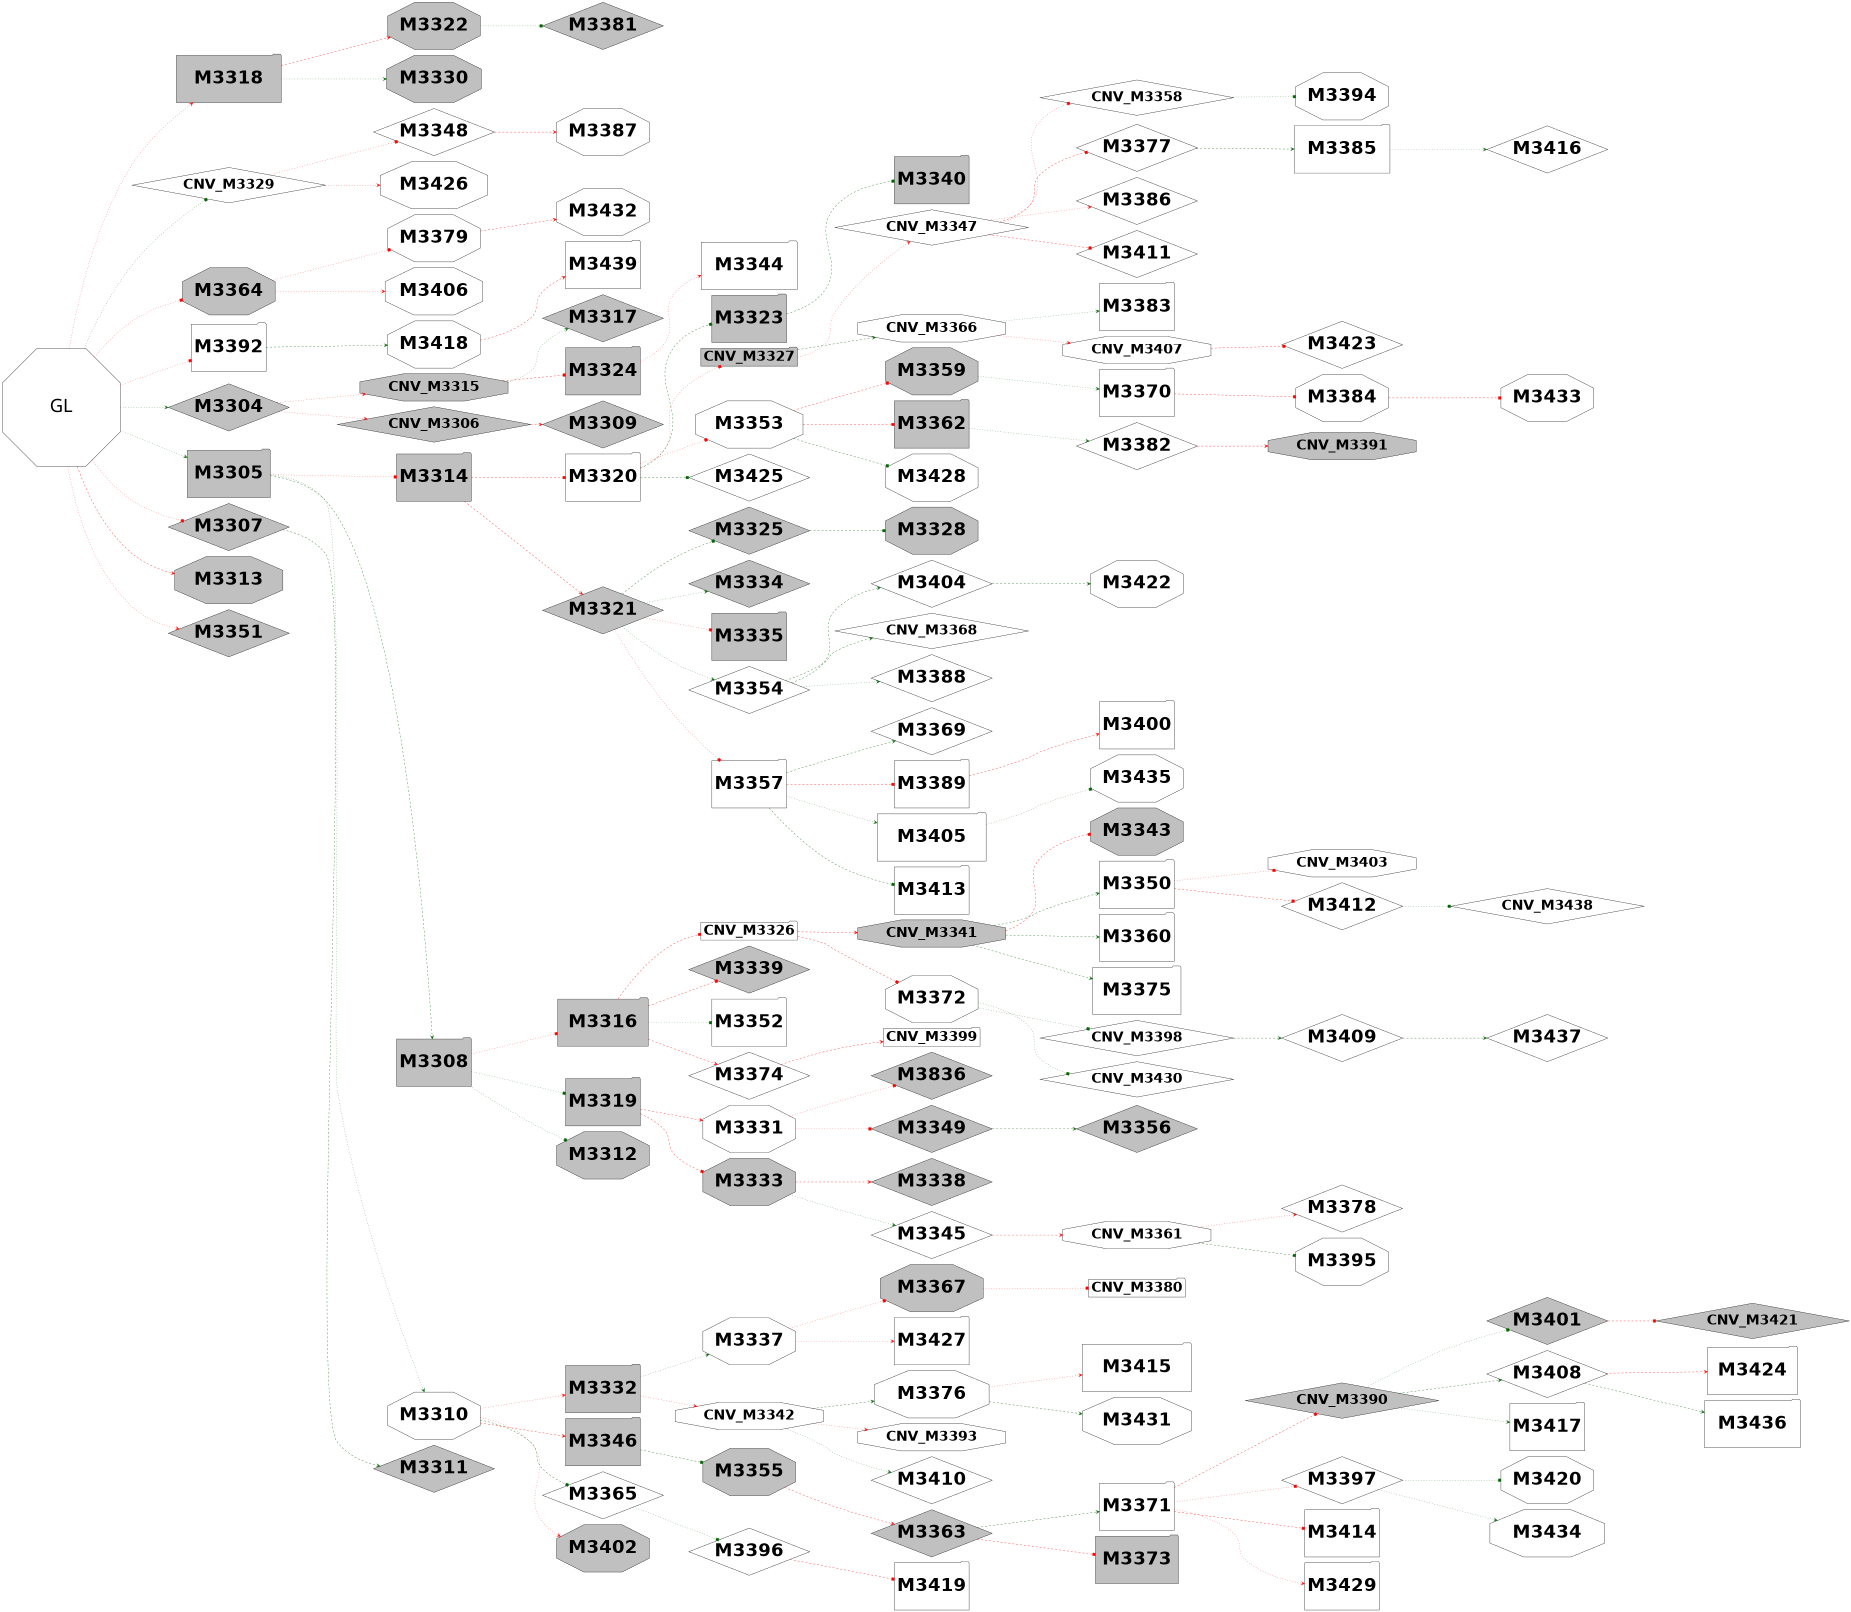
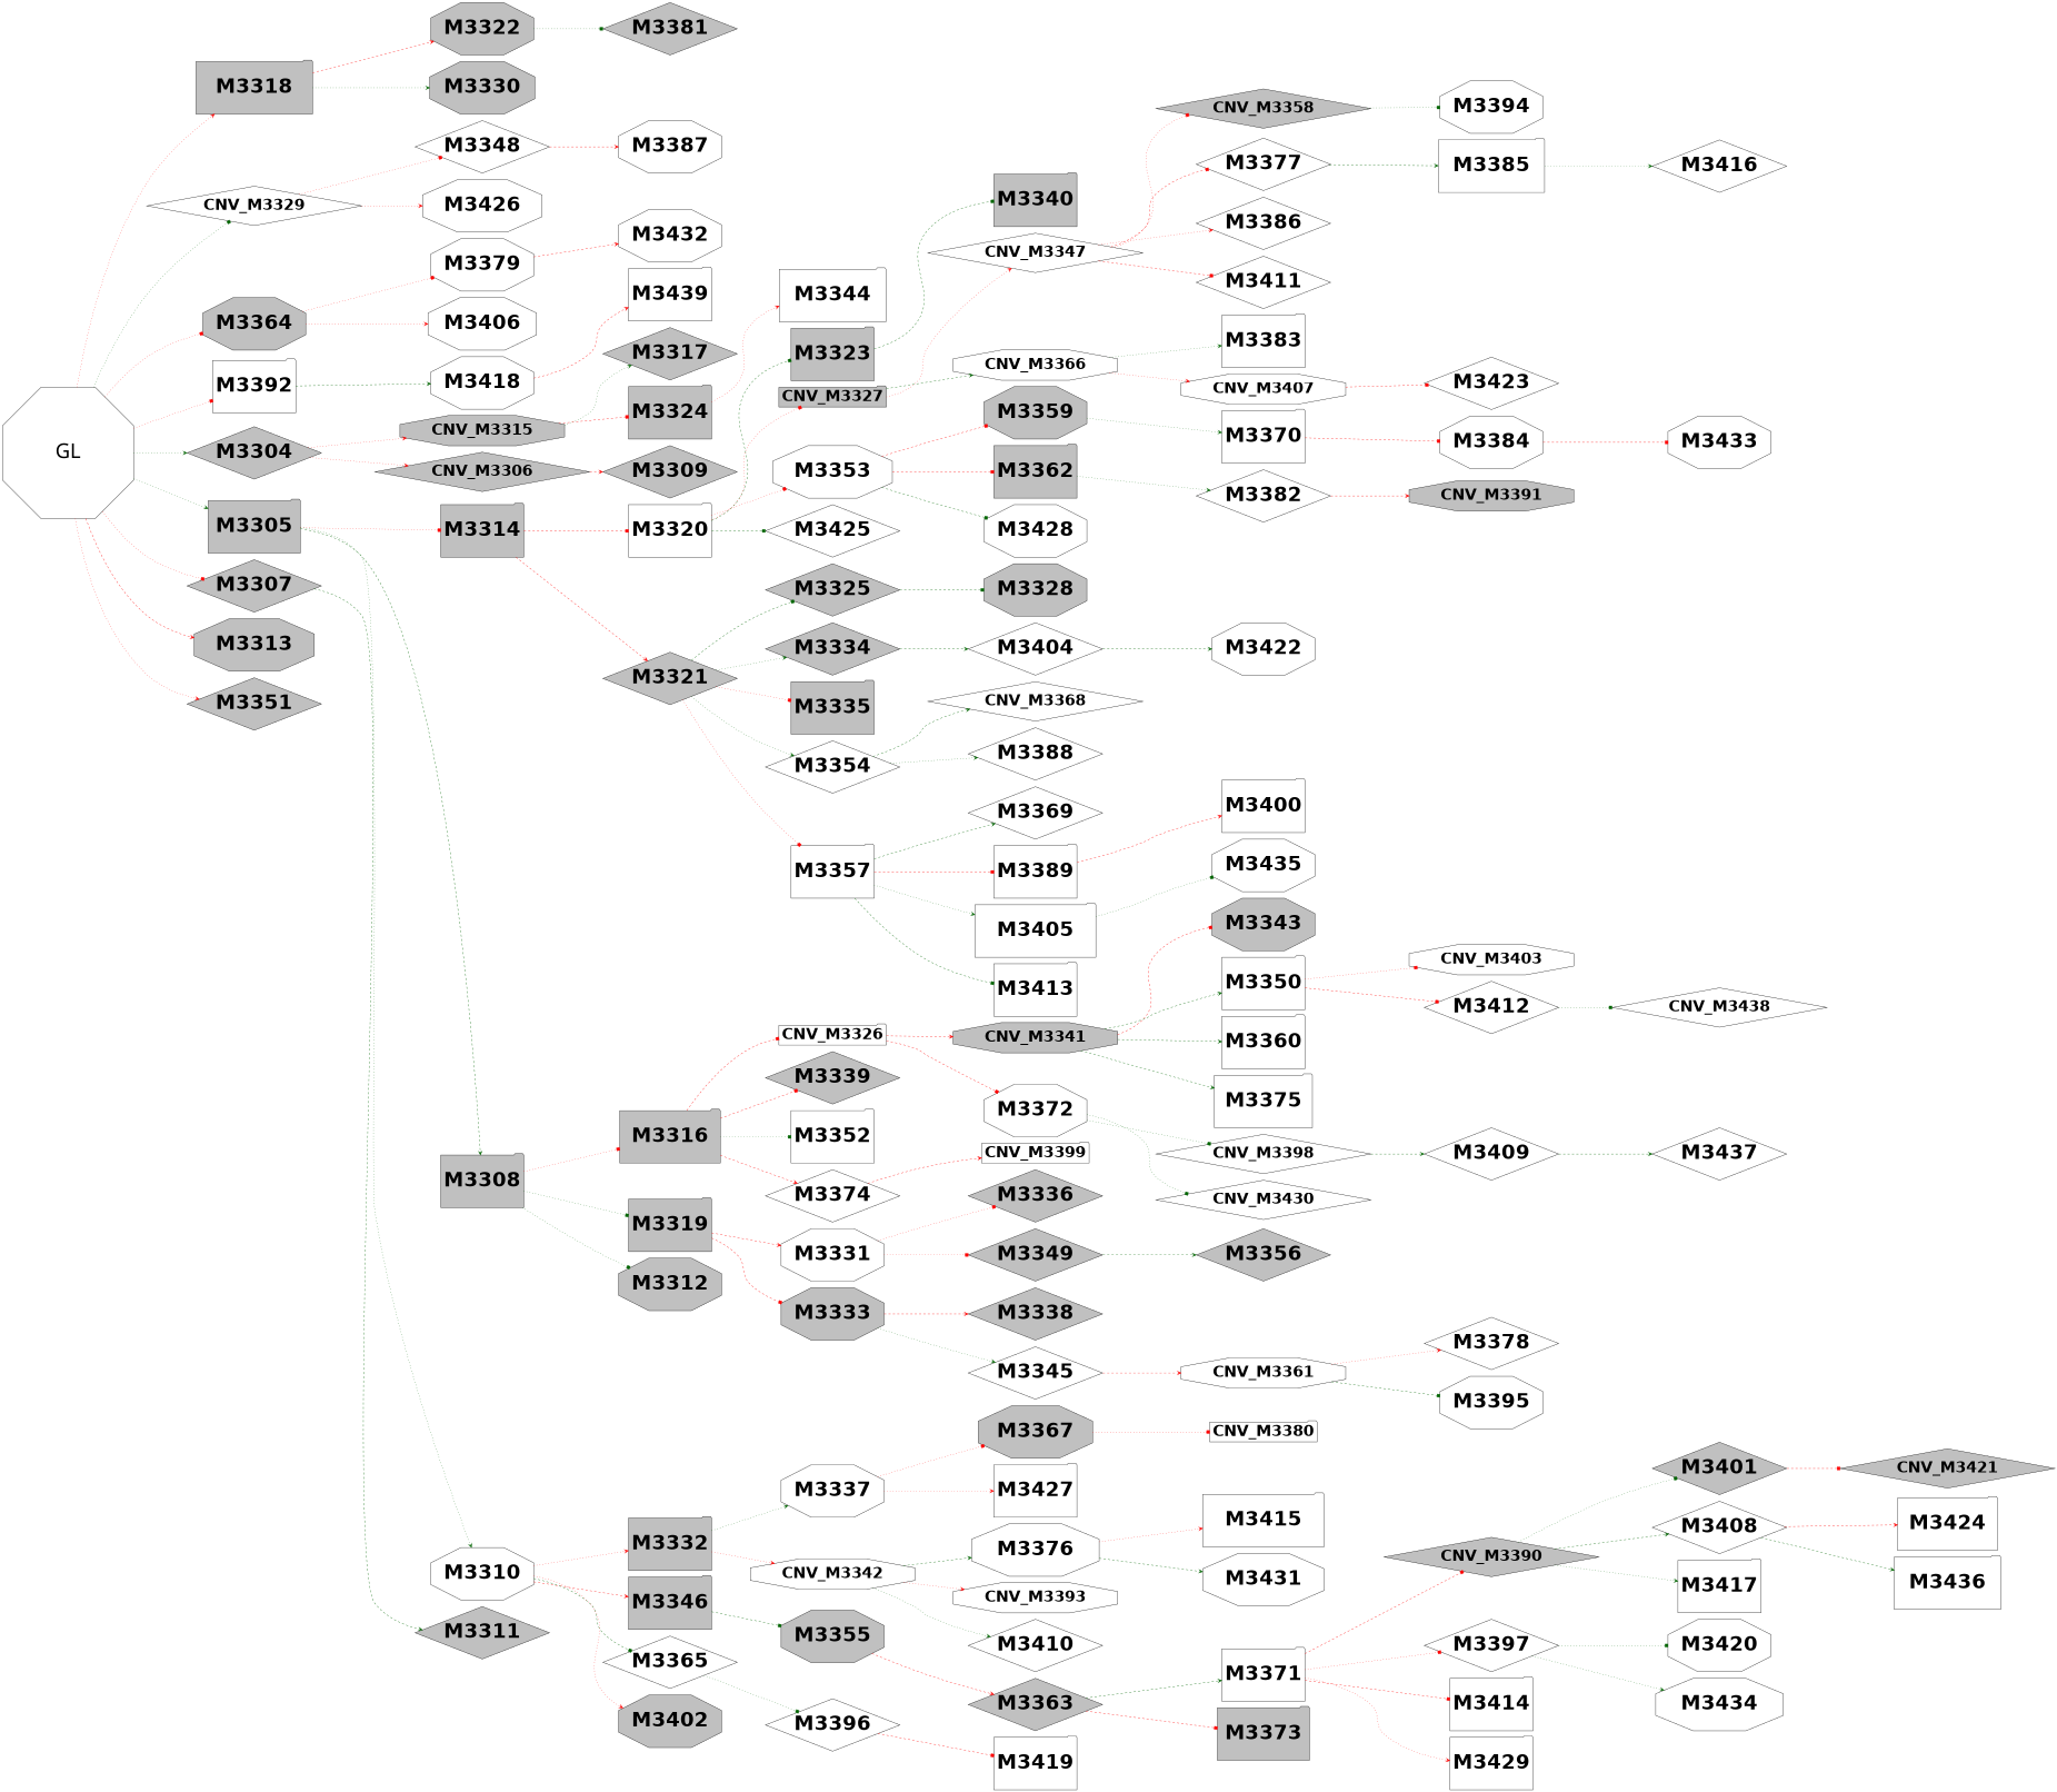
  digraph {
    rankdir=LR
    node [fillcolor=white fontname="helvetica-bold" fontsize=56 shape=diamond style=filled]
    edge [arrowhead=vee color=red style=dashed]
    n1 [fillcolor=grey height=2 label=M3314 shape=folder width=0.49]
    n2 [height=2 label=M3320 shape=folder width=0.84]
    n3 [fillcolor=grey height=2 label=M3321 width=0.63]
    n4 [fillcolor=grey height=2 label=M3323 shape=folder width=0.22]
    n5 [fillcolor=grey fontsize=42 label=CNV_M3327 shape=folder]
    n6 [height=2 label=M3353 shape=octagon width=4.55]
    n7 [height=2 label=M3425 width=4.14]
    n8 [fillcolor=grey height=2 label=M3325 width=4.66]
    n9 [fillcolor=grey height=2 label=M3334 width=0.22]
    n10 [fillcolor=grey height=2 label=M3335 shape=folder width=0.04]
    n11 [height=2 label=M3354 width=4.39]
    n12 [height=2 label=M3357 shape=folder width=0.5]
    n13 [fillcolor=grey height=2 label=M3340 shape=folder width=1.97]
    n14 [fontsize=42 label=CNV_M3347]
    n15 [fontsize=42 label=CNV_M3366 shape=octagon]
    n16 [fillcolor=grey height=2 label=M3359 shape=octagon width=3.82]
    n17 [fillcolor=grey height=2 label=M3362 shape=folder width=0.77]
    n18 [height=2 label=M3428 shape=octagon width=3.31]
    n19 [fillcolor=grey height=2 label=M3328 shape=octagon width=2.72]
    n20 [fontsize=42 label=CNV_M3368]
    n21 [height=2 label=M3388 width=0.06]
    n22 [height=2 label=M3404 width=4.96]
    n23 [height=2 label=M3369 width=4.04]
    n24 [height=2 label=M3389 shape=folder width=1.78]
    n25 [height=2 label=M3405 shape=folder width=4.61]
    n26 [height=2 label=M3413 shape=folder width=2.69]
    n27 [fillcolor=grey fontsize=42 label=CNV_M3315 shape=octagon]
    n28 [fillcolor=grey height=2 label=M3317 width=3.43]
    n29 [fillcolor=grey height=2 label=M3324 shape=folder width=1.83]
    n30 [height=2 label=M3344 shape=folder width=4.07]
    n31 [fillcolor=grey height=2 label=M3316 shape=folder width=3.83]
    n32 [fontsize=42 label=CNV_M3326 shape=folder]
    n33 [fillcolor=grey height=2 label=M3339 width=1.02]
    n34 [height=2 label=M3352 shape=folder width=0.69]
    n35 [height=2 label=M3374 width=3.37]
    n36 [fillcolor=grey fontsize=42 label=CNV_M3341 shape=octagon]
    n37 [height=2 label=M3372 shape=octagon width=3.67]
    n38 [fontsize=42 label=CNV_M3399 shape=folder]
    n39 [fillcolor=grey height=2 label=M3343 shape=octagon width=1]
    n40 [height=2 label=M3350 shape=folder width=1.24]
    n41 [height=2 label=M3360 shape=folder width=2.76]
    n42 [height=2 label=M3375 shape=folder width=3.74]
    n43 [fontsize=42 label=CNV_M3398]
    n44 [fontsize=42 label=CNV_M3430]
    n45 [fillcolor=grey height=2 label=M3318 shape=folder width=4.44]
    n46 [fillcolor=grey height=2 label=M3322 shape=octagon width=3.09]
    n47 [fillcolor=grey height=2 label=M3330 shape=octagon width=4.01]
    n48 [fillcolor=grey height=2 label=M3381 width=4.49]
    n49 [fillcolor=grey height=2 label=M3319 shape=folder width=1.21]
    n50 [height=2 label=M3331 shape=octagon width=0.86]
    n51 [fillcolor=grey height=2 label=M3333 shape=octagon width=2.96]
-   n52 [fillcolor=grey height=2 label=M3836 width=0.04]
+   n52 [fillcolor=grey height=2 label=M3336 width=0.04]
    n53 [fillcolor=grey height=2 label=M3349 width=1.65]
    n54 [fillcolor=grey height=2 label=M3338 width=3.5]
    n55 [height=2 label=M3345 width=4.48]
    n56 [fillcolor=grey height=2 label=M3356 width=2.84]
    n57 [fontsize=42 label=CNV_M3361 shape=octagon]
-   n58 [fontsize=42 label=CNV_M3358]
+   n58 [fillcolor=grey fontsize=42 label=CNV_M3358]
    n59 [height=2 label=M3377 width=4.94]
    n60 [height=2 label=M3386 width=1.44]
    n61 [height=2 label=M3411 width=3.86]
    n62 [height=2 label=M3383 shape=folder width=0.88]
    n63 [fontsize=42 label=CNV_M3407 shape=octagon]
    n64 [height=2 label=M3370 shape=folder width=2.04]
    n65 [height=2 label=M3382 width=0.62]
    n66 [height=2 label=M3422 shape=octagon width=2.61]
    n67 [height=2 label=M3400 shape=folder width=2.41]
    n68 [height=2 label=M3435 shape=octagon width=2.12]
    n69 [fontsize=42 label=CNV_M3403 shape=octagon]
    n70 [height=2 label=M3412 width=2.9]
    n71 [height=2 label=M3409 width=2.76]
    n72 [height=2 label=M3394 shape=octagon width=1.46]
    n73 [height=2 label=M3385 shape=folder width=4.06]
    n74 [height=2 label=M3423 width=2.29]
    n75 [fontsize=42 label=CNV_M3329]
    n76 [height=2 label=M3348 width=3.93]
    n77 [height=2 label=M3426 shape=octagon width=4.56]
    n78 [height=2 label=M3387 shape=octagon width=2.48]
    n79 [fillcolor=grey height=2 label=M3332 shape=folder width=2.05]
    n80 [height=2 label=M3337 shape=octagon width=1]
    n81 [fontsize=42 label=CNV_M3342 shape=octagon]
    n82 [fillcolor=grey height=2 label=M3367 shape=octagon width=4.36]
    n83 [height=2 label=M3427 shape=folder width=1.5]
    n84 [height=2 label=M3376 shape=octagon width=4.86]
    n85 [fontsize=42 label=CNV_M3393 shape=octagon]
    n86 [height=2 label=M3410 width=2]
    n87 [fontsize=42 label=CNV_M3380 shape=folder]
    n88 [height=2 label=M3415 shape=folder width=4.62]
    n89 [height=2 label=M3431 shape=octagon width=4.63]
    n90 [height=2 label=M3378 width=2.92]
    n91 [height=2 label=M3395 shape=octagon width=2.43]
    n92 [fontsize=42 label=CNV_M3438]
    n93 [fillcolor=grey height=2 label=M3346 shape=folder width=3.13]
    n94 [fillcolor=grey height=2 label=M3355 shape=octagon width=2.7]
    n95 [fillcolor=grey height=2 label=M3363 width=3.58]
    n96 [height=2 label=M3371 shape=folder width=0.54]
    n97 [fillcolor=grey height=2 label=M3373 shape=folder width=3.51]
    n98 [height=2 label=M3416 width=0.63]
    n99 [height=2 label=M3384 shape=octagon width=2.39]
    n100 [fillcolor=grey fontsize=42 label=CNV_M3391 shape=octagon]
    n101 [fillcolor=grey fontsize=42 label=CNV_M3390]
    n102 [height=2 label=M3397 width=1.65]
    n103 [height=2 label=M3414 shape=folder width=2.28]
    n104 [height=2 label=M3429 shape=folder width=2.23]
    n105 [height=2 label=M3433 shape=octagon width=3.7]
    n106 [fillcolor=grey height=2 label=M3401 width=2.22]
    n107 [height=2 label=M3408 width=3.2]
    n108 [height=2 label=M3417 shape=folder width=2.97]
    n109 [height=2 label=M3420 shape=octagon width=1.65]
    n110 [height=2 label=M3434 shape=octagon width=4.86]
    n111 [fillcolor=grey height=2 label=M3364 shape=octagon width=0.5]
    n112 [height=2 label=M3379 shape=octagon width=3.72]
    n113 [height=2 label=M3406 shape=octagon width=4.14]
    n114 [height=2 label=M3432 shape=octagon width=2.33]
    n115 [height=2 label=M3365 width=1.5]
    n116 [height=2 label=M3396 width=0.69]
    n117 [height=2 label=M3419 shape=folder width=2.66]
    n118 [fillcolor=grey fontsize=42 label=CNV_M3421]
    n119 [height=2 label=M3424 shape=folder width=3.8]
    n120 [height=2 label=M3436 shape=folder width=4.06]
    n121 [height=2 label=M3437 width=1.57]
    n122 [height=2 label=M3392 shape=folder width=1.86]
    n123 [height=2 label=M3418 shape=octagon width=1.76]
    n124 [height=2 label=M3439 shape=folder width=1.15]
    n125 [fontname="arial-bold" height=5 label=GL shape=octagon width=5 fillcolor="" style=""]
    n126 [fillcolor=grey height=2 label=M3304 width=4.09]
    n127 [fillcolor=grey height=2 label=M3305 shape=folder width=3.52]
    n128 [fillcolor=grey height=2 label=M3307 width=0.97]
    n129 [fillcolor=grey height=2 label=M3313 shape=octagon width=4.58]
    n130 [fillcolor=grey height=2 label=M3351 width=2.72]
    n131 [fillcolor=grey fontsize=42 label=CNV_M3306]
    n132 [fillcolor=grey height=2 label=M3308 shape=folder width=0.35]
    n133 [height=2 label=M3310 shape=octagon width=2.19]
    n134 [fillcolor=grey height=2 label=M3311 width=3.47]
    n135 [fillcolor=grey height=2 label=M3309 width=1.32]
    n136 [fillcolor=grey height=2 label=M3312 shape=octagon width=0.71]
    n137 [fillcolor=grey height=2 label=M3402 shape=octagon width=0.07]
    n1 -> n2 [arrowhead=box]
    n1 -> n3
    n2 -> n4 [arrowhead=box color=darkgreen]
    n2 -> n5 [arrowhead=box style=dotted]
    n2 -> n6 [arrowhead=box style=dotted]
    n2 -> n7 [arrowhead=box color=darkgreen]
    n3 -> n8 [arrowhead=box color=darkgreen]
    n3 -> n9 [color=darkgreen style=dotted]
    n3 -> n10 [arrowhead=box style=dotted]
    n3 -> n11 [color=darkgreen style=dotted]
    n3 -> n12 [arrowhead=box style=dotted]
    n4 -> n13 [arrowhead=box color=darkgreen]
    n5 -> n14 [style=dotted]
    n5 -> n15 [color=darkgreen]
    n6 -> n16 [arrowhead=box]
    n6 -> n17 [arrowhead=box]
    n6 -> n18 [arrowhead=box color=darkgreen]
    n8 -> n19 [arrowhead=box color=darkgreen]
    n11 -> n20 [color=darkgreen]
    n11 -> n21 [color=darkgreen style=dotted]
-   n11 -> n22 [color=darkgreen]
+   n9 -> n22 [color=darkgreen]
    n12 -> n23 [color=darkgreen]
    n12 -> n24 [arrowhead=box]
    n12 -> n25 [color=darkgreen style=dotted]
    n12 -> n26 [arrowhead=box color=darkgreen]
    n14 -> n58 [arrowhead=box style=dotted]
    n14 -> n59 [arrowhead=box]
    n14 -> n60 [style=dotted]
    n14 -> n61 [arrowhead=box]
    n15 -> n62 [color=darkgreen style=dotted]
    n15 -> n63 [style=dotted]
    n16 -> n64 [color=darkgreen style=dotted]
    n17 -> n65 [color=darkgreen style=dotted]
    n22 -> n66 [color=darkgreen]
    n24 -> n67
    n25 -> n68 [arrowhead=box color=darkgreen style=dotted]
    n27 -> n28 [color=darkgreen style=dotted]
    n27 -> n29 [arrowhead=box]
    n29 -> n30 [style=dotted]
    n31 -> n32 [arrowhead=box]
    n31 -> n33 [arrowhead=box]
    n31 -> n34 [arrowhead=box color=darkgreen style=dotted]
    n31 -> n35
    n32 -> n36
    n32 -> n37 [arrowhead=box]
    n35 -> n38
    n36 -> n39 [arrowhead=box]
    n36 -> n40 [color=darkgreen]
    n36 -> n41 [color=darkgreen]
    n36 -> n42 [color=darkgreen]
    n37 -> n43 [arrowhead=box color=darkgreen style=dotted]
    n37 -> n44 [arrowhead=box color=darkgreen style=dotted]
    n40 -> n69 [arrowhead=box style=dotted]
    n40 -> n70 [arrowhead=box]
    n43 -> n71 [color=darkgreen]
    n45 -> n46
    n45 -> n47 [color=darkgreen style=dotted]
    n46 -> n48 [arrowhead=box color=darkgreen style=dotted]
    n49 -> n50
    n49 -> n51 [arrowhead=box]
    n50 -> n52 [arrowhead=box style=dotted]
    n50 -> n53 [arrowhead=box style=dotted]
    n51 -> n54
    n51 -> n55 [color=darkgreen style=dotted]
    n53 -> n56 [color=darkgreen]
    n55 -> n57
    n57 -> n90 [style=dotted]
    n57 -> n91 [arrowhead=box color=darkgreen]
    n58 -> n72 [arrowhead=box color=darkgreen style=dotted]
    n59 -> n73 [color=darkgreen]
    n63 -> n74 [arrowhead=box]
    n64 -> n99 [arrowhead=box]
    n65 -> n100
    n70 -> n92 [arrowhead=box color=darkgreen style=dotted]
    n71 -> n121 [color=darkgreen]
    n73 -> n98 [color=darkgreen style=dotted]
    n75 -> n76 [arrowhead=box style=dotted]
    n75 -> n77 [style=dotted]
    n76 -> n78
    n79 -> n80 [color=darkgreen style=dotted]
    n79 -> n81 [style=dotted]
    n80 -> n82 [arrowhead=box style=dotted]
    n80 -> n83 [style=dotted]
    n81 -> n84 [color=darkgreen]
    n81 -> n85 [style=dotted]
    n81 -> n86 [color=darkgreen style=dotted]
    n82 -> n87 [arrowhead=box style=dotted]
    n84 -> n88 [style=dotted]
    n84 -> n89 [color=darkgreen]
    n93 -> n94 [arrowhead=box color=darkgreen]
    n94 -> n95
    n95 -> n96 [color=darkgreen]
    n95 -> n97 [arrowhead=box]
    n96 -> n101 [arrowhead=box]
    n96 -> n102 [arrowhead=box style=dotted]
    n96 -> n103 [arrowhead=box]
    n96 -> n104 [style=dotted]
    n99 -> n105 [arrowhead=box]
    n101 -> n106 [arrowhead=box color=darkgreen style=dotted]
    n101 -> n107 [color=darkgreen]
    n101 -> n108 [color=darkgreen style=dotted]
    n102 -> n109 [arrowhead=box color=darkgreen style=dotted]
    n102 -> n110 [color=darkgreen style=dotted]
    n106 -> n118 [arrowhead=box]
    n107 -> n119
    n107 -> n120 [color=darkgreen]
    n111 -> n112 [arrowhead=box style=dotted]
    n111 -> n113 [style=dotted]
    n112 -> n114
    n115 -> n116 [arrowhead=box color=darkgreen style=dotted]
    n116 -> n117 [arrowhead=box]
    n122 -> n123 [color=darkgreen]
    n123 -> n124
    n125 -> n45 [style=dotted]
    n125 -> n75 [arrowhead=box color=darkgreen style=dotted]
    n125 -> n111 [arrowhead=box style=dotted]
    n125 -> n122 [arrowhead=box style=dotted]
    n125 -> n126 [color=darkgreen style=dotted]
    n125 -> n127 [color=darkgreen style=dotted]
    n125 -> n128 [arrowhead=box style=dotted]
    n125 -> n129
    n125 -> n130 [style=dotted]
    n126 -> n27 [style=dotted]
    n126 -> n131 [style=dotted]
    n127 -> n1 [arrowhead=box style=dotted]
    n127 -> n132 [color=darkgreen]
    n127 -> n133 [color=darkgreen style=dotted]
    n128 -> n134 [color=darkgreen]
    n131 -> n135
    n132 -> n31 [arrowhead=box style=dotted]
    n132 -> n49 [arrowhead=box color=darkgreen style=dotted]
    n132 -> n136 [arrowhead=box color=darkgreen style=dotted]
    n133 -> n79 [style=dotted]
    n133 -> n93
    n133 -> n115 [arrowhead=box color=darkgreen]
    n133 -> n137 [style=dotted]
  }
